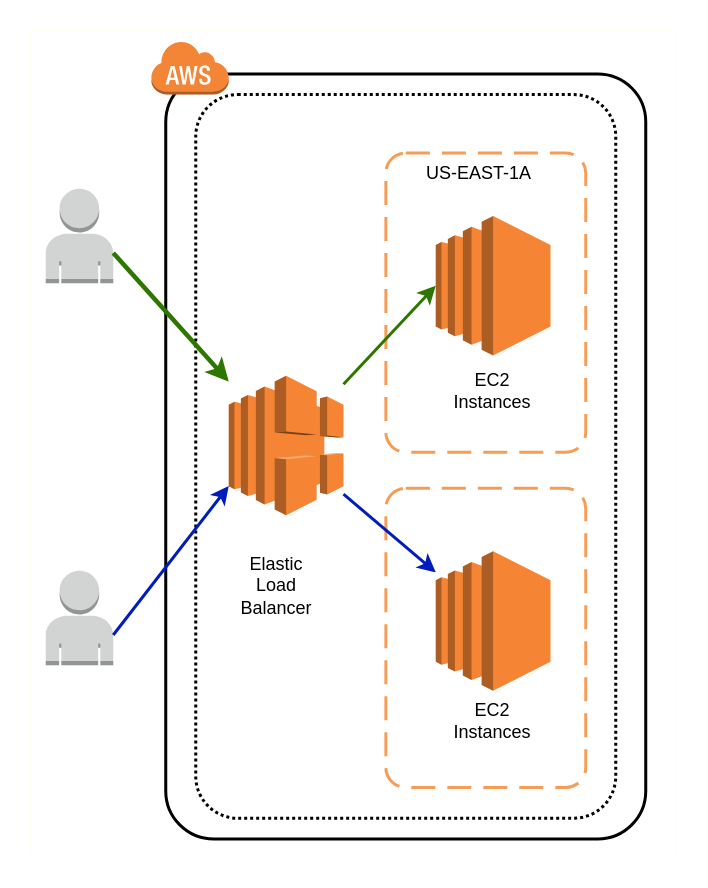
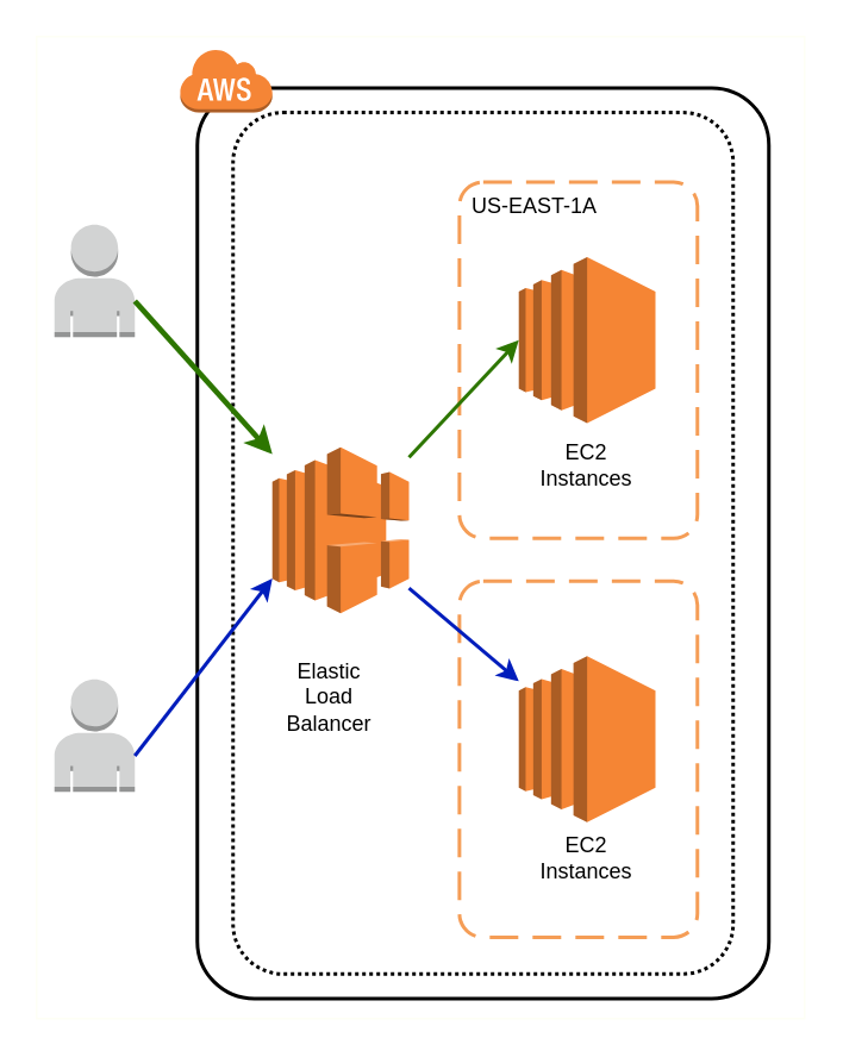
  <mxCell id="0" />
  <mxCell id="1" parent="0" />
  <mxCell id="2" value="" style="rounded=0;whiteSpace=wrap;html=1;strokeColor=#FEFFF5;" parent="1" vertex="1"><mxGeometry x="20" y="20" width="430" height="550" as="geometry" /></mxCell>
  <mxCell id="3" value="" style="rounded=1;arcSize=10;dashed=0;fillColor=none;gradientColor=none;strokeWidth=2;" parent="1" vertex="1"><mxGeometry x="110" y="48.76" width="320" height="510" as="geometry" /></mxCell>
  <mxCell id="4" value="" style="rounded=1;arcSize=10;dashed=1;fillColor=none;gradientColor=none;dashPattern=1 1;strokeWidth=2;" parent="1" vertex="1"><mxGeometry x="130" y="62.53" width="280" height="482.47" as="geometry" /></mxCell>
  <mxCell id="5" value="" style="dashed=0;html=1;shape=mxgraph.aws3.cloud;fillColor=#F58536;gradientColor=none;dashed=0;strokeColor=#4797FF;" parent="1" vertex="1"><mxGeometry x="100" y="26.53" width="52" height="36" as="geometry" /></mxCell>
  <mxCell id="6" value="" style="rounded=1;arcSize=10;dashed=1;strokeColor=#F59D56;fillColor=none;gradientColor=none;dashPattern=8 4;strokeWidth=2;" parent="1" vertex="1"><mxGeometry x="256.75" y="101.51" width="133.25" height="199.5" as="geometry" /></mxCell>
  <mxCell id="7" value="" style="rounded=1;arcSize=10;dashed=1;strokeColor=#F59D56;fillColor=none;gradientColor=none;dashPattern=8 4;strokeWidth=2;" parent="1" vertex="1"><mxGeometry x="256.75" y="325" width="133.25" height="199.5" as="geometry" /></mxCell>
- <mxCell id="8" value="US-EAST-1A" style="text;html=1;strokeColor=none;fillColor=none;align=center;verticalAlign=middle;whiteSpace=wrap;rounded=0;" parent="1" vertex="1"><mxGeometry x="278.75" y="105.25" width="80" height="20" as="geometry" /></mxCell>
+ <mxCell id="8" value="US-EAST-1A" style="text;html=1;strokeColor=none;fillColor=none;align=center;verticalAlign=middle;whiteSpace=wrap;rounded=0;" parent="1" vertex="1"><mxGeometry x="258.75" y="105.25" width="80" height="20" as="geometry" /></mxCell>
  <mxCell id="9" value="EC2 Instances" style="text;html=1;strokeColor=none;fillColor=none;align=center;verticalAlign=middle;whiteSpace=wrap;rounded=0;" parent="1" vertex="1"><mxGeometry x="304.146" y="250" width="48.214" height="20" as="geometry" /></mxCell>
  <mxCell id="10" value="" style="outlineConnect=0;dashed=0;verticalLabelPosition=bottom;verticalAlign=top;align=center;html=1;shape=mxgraph.aws3.ec2;fillColor=#F58534;gradientColor=none;" parent="1" vertex="1"><mxGeometry x="290" y="143.5" width="76.5" height="93" as="geometry" /></mxCell>
  <mxCell id="11" value="" style="outlineConnect=0;dashed=0;verticalLabelPosition=bottom;verticalAlign=top;align=center;html=1;shape=mxgraph.aws3.ec2;fillColor=#F58534;gradientColor=none;" parent="1" vertex="1"><mxGeometry x="290" y="366.99" width="76.5" height="93" as="geometry" /></mxCell>
  <mxCell id="12" value="" style="outlineConnect=0;dashed=0;verticalLabelPosition=bottom;verticalAlign=top;align=center;html=1;shape=mxgraph.aws3.elastic_load_balancing;fillColor=#F58534;gradientColor=none;" parent="1" vertex="1"><mxGeometry x="152" y="250" width="76.5" height="93" as="geometry" /></mxCell>
  <mxCell id="13" value="" style="outlineConnect=0;dashed=0;verticalLabelPosition=bottom;verticalAlign=top;align=center;html=1;shape=mxgraph.aws3.user;fillColor=#D2D3D3;gradientColor=none;" parent="1" vertex="1"><mxGeometry x="30" y="125.25" width="45" height="63" as="geometry" /></mxCell>
  <mxCell id="14" value="" style="endArrow=classic;html=1;entryX=0;entryY=0.5;entryDx=0;entryDy=0;entryPerimeter=0;strokeWidth=2;fillColor=#60a917;strokeColor=#2D7600;" parent="1" source="12" target="10" edge="1"><mxGeometry width="50" height="50" relative="1" as="geometry"><mxPoint x="390" y="360" as="sourcePoint" /><mxPoint x="440" y="310" as="targetPoint" /></mxGeometry></mxCell>
  <mxCell id="15" value="" style="endArrow=classic;html=1;strokeWidth=2;fillColor=#0050ef;strokeColor=#001DBC;" parent="1" source="12" target="11" edge="1"><mxGeometry width="50" height="50" relative="1" as="geometry"><mxPoint x="390" y="360" as="sourcePoint" /><mxPoint x="440" y="310" as="targetPoint" /></mxGeometry></mxCell>
  <mxCell id="16" value="EC2 Instances" style="text;html=1;strokeColor=none;fillColor=none;align=center;verticalAlign=middle;whiteSpace=wrap;rounded=0;" parent="1" vertex="1"><mxGeometry x="304.146" y="470" width="48.214" height="20" as="geometry" /></mxCell>
  <mxCell id="17" value="Elastic Load Balancer" style="text;html=1;strokeColor=none;fillColor=none;align=center;verticalAlign=middle;whiteSpace=wrap;rounded=0;" parent="1" vertex="1"><mxGeometry x="159.996" y="380" width="48.214" height="20" as="geometry" /></mxCell>
  <mxCell id="18" value="" style="outlineConnect=0;dashed=0;verticalLabelPosition=bottom;verticalAlign=top;align=center;html=1;shape=mxgraph.aws3.user;fillColor=#D2D3D3;gradientColor=none;" parent="1" vertex="1"><mxGeometry x="30" y="380" width="45" height="63" as="geometry" /></mxCell>
  <mxCell id="19" value="" style="endArrow=classic;html=1;strokeWidth=2;exitX=1;exitY=0.68;exitDx=0;exitDy=0;exitPerimeter=0;fillColor=#0050ef;strokeColor=#001DBC;entryX=0;entryY=0.79;entryDx=0;entryDy=0;entryPerimeter=0;" parent="1" source="18" target="12" edge="1"><mxGeometry width="50" height="50" relative="1" as="geometry"><mxPoint x="390" y="360" as="sourcePoint" /><mxPoint x="440" y="310" as="targetPoint" /></mxGeometry></mxCell>
  <mxCell id="20" value="" style="endArrow=classic;html=1;strokeWidth=3;exitX=1;exitY=0.68;exitDx=0;exitDy=0;exitPerimeter=0;fillColor=#60a917;strokeColor=#2D7600;" parent="1" source="13" target="12" edge="1"><mxGeometry width="50" height="50" relative="1" as="geometry"><mxPoint x="390" y="360" as="sourcePoint" /><mxPoint x="440" y="310" as="targetPoint" /></mxGeometry></mxCell>
